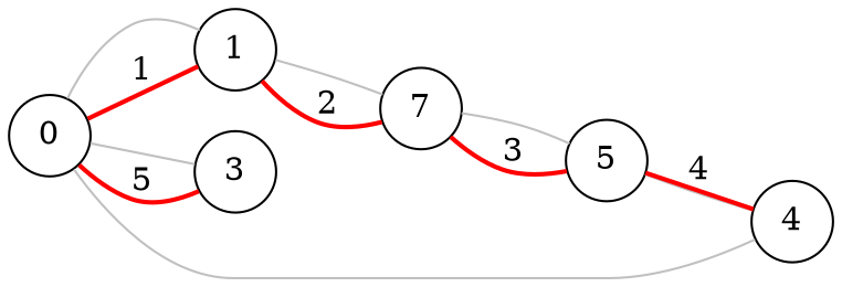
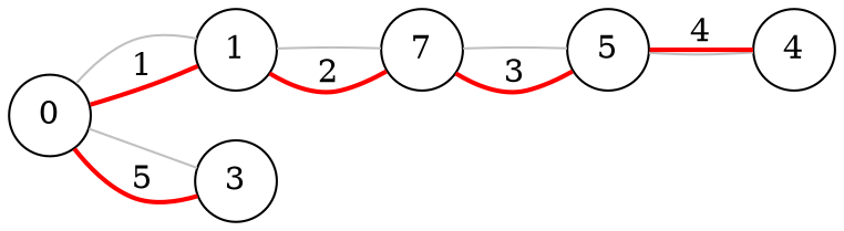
  graph {
    rankdir=LR
    node [shape=circle]
    edge [color=gray]
    0
    1
    3
    4
    n5 [label=7]
    5
    0 -- 1
    0 -- 1 [color=red label=1 penwidth=2]
    0 -- 3
    0 -- 3 [color=red label=5 penwidth=2]
-   0 -- 4
    1 -- n5
    1 -- n5 [color=red label=2 penwidth=2]
    4 -- 5
    n5 -- 5
    n5 -- 5 [color=red label=3 penwidth=2]
    5 -- 4 [color=red label=4 penwidth=2]
  }
